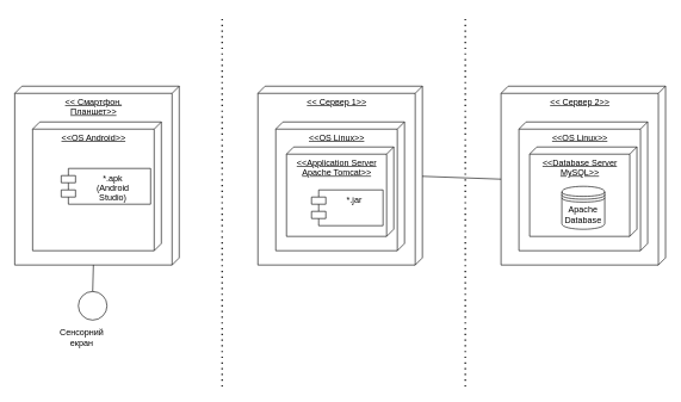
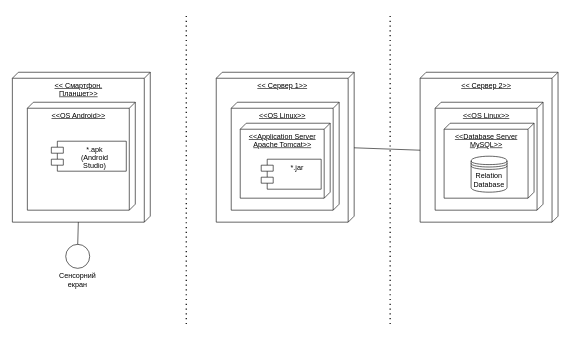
  <mxCell id="0" />
  <mxCell id="1" parent="0" />
  <mxCell id="2" value="&amp;lt;&amp;lt; Смартфон. &lt;br&gt;Планшет&amp;gt;&amp;gt;" style="verticalAlign=top;align=center;spacingTop=8;spacingLeft=2;spacingRight=12;shape=cube;size=10;direction=south;fontStyle=4;html=1;" parent="1" vertex="1"><mxGeometry x="20" y="120" width="230" height="250" as="geometry" /></mxCell>
  <mxCell id="3" value="&amp;lt;&amp;lt;ОS Android&amp;gt;&amp;gt;" style="verticalAlign=top;align=center;spacingTop=8;spacingLeft=2;spacingRight=12;shape=cube;size=10;direction=south;fontStyle=4;html=1;" parent="1" vertex="1"><mxGeometry x="45" y="170" width="180" height="180" as="geometry" /></mxCell>
  <mxCell id="4" value="*.apk&#10;(Android &#10;Studio)" style="shape=module;align=left;spacingLeft=20;align=center;verticalAlign=top;" parent="1" vertex="1"><mxGeometry x="85" y="235" width="125" height="50" as="geometry" /></mxCell>
  <mxCell id="5" value="" style="ellipse;whiteSpace=wrap;html=1;aspect=fixed;" parent="1" vertex="1"><mxGeometry x="109" y="407" width="40" height="40" as="geometry" /></mxCell>
- <mxCell id="6" value="Сенcорний екран" style="text;html=1;strokeColor=none;fillColor=none;align=center;verticalAlign=middle;whiteSpace=wrap;rounded=0;" parent="1" vertex="1"><mxGeometry x="84" y="456" width="60" height="30" as="geometry" /></mxCell>
+ <mxCell id="6" value="Сенcорний екран" style="text;html=1;strokeColor=none;fillColor=none;align=center;verticalAlign=middle;whiteSpace=wrap;rounded=0;" parent="1" vertex="1"><mxGeometry x="99" y="451" width="60" height="30" as="geometry" /></mxCell>
  <mxCell id="7" value="" style="endArrow=none;html=1;rounded=0;exitX=0;exitY=0;exitDx=250;exitDy=120;exitPerimeter=0;entryX=0.5;entryY=0;entryDx=0;entryDy=0;" parent="1" source="2" target="5" edge="1"><mxGeometry width="50" height="50" relative="1" as="geometry"><mxPoint x="520" y="340" as="sourcePoint" /><mxPoint x="570" y="290" as="targetPoint" /></mxGeometry></mxCell>
  <mxCell id="8" value="&amp;lt;&amp;lt; Сервер 1&amp;gt;&amp;gt;" style="verticalAlign=top;align=center;spacingTop=8;spacingLeft=2;spacingRight=12;shape=cube;size=10;direction=south;fontStyle=4;html=1;" parent="1" vertex="1"><mxGeometry x="360" y="120" width="230" height="250" as="geometry" /></mxCell>
  <mxCell id="9" value="&amp;lt;&amp;lt;ОS Linux&amp;gt;&amp;gt;" style="verticalAlign=top;align=center;spacingTop=8;spacingLeft=2;spacingRight=12;shape=cube;size=10;direction=south;fontStyle=4;html=1;" parent="1" vertex="1"><mxGeometry x="385" y="170" width="180" height="180" as="geometry" /></mxCell>
  <mxCell id="10" value="&amp;lt;&amp;lt;Application Server &lt;br&gt;Apache Tomcat&amp;gt;&amp;gt;" style="verticalAlign=top;align=center;spacingTop=8;spacingLeft=2;spacingRight=12;shape=cube;size=10;direction=south;fontStyle=4;html=1;" parent="1" vertex="1"><mxGeometry x="400" y="205" width="150" height="125" as="geometry" /></mxCell>
  <mxCell id="11" value="*.jar" style="shape=module;align=left;spacingLeft=20;align=center;verticalAlign=top;" parent="1" vertex="1"><mxGeometry x="435" y="265" width="100" height="50" as="geometry" /></mxCell>
  <mxCell id="12" value="&amp;lt;&amp;lt; Сервер 2&amp;gt;&amp;gt;" style="verticalAlign=top;align=center;spacingTop=8;spacingLeft=2;spacingRight=12;shape=cube;size=10;direction=south;fontStyle=4;html=1;" parent="1" vertex="1"><mxGeometry x="700" y="120" width="230" height="250" as="geometry" /></mxCell>
  <mxCell id="13" value="&amp;lt;&amp;lt;ОS Linux&amp;gt;&amp;gt;" style="verticalAlign=top;align=center;spacingTop=8;spacingLeft=2;spacingRight=12;shape=cube;size=10;direction=south;fontStyle=4;html=1;" parent="1" vertex="1"><mxGeometry x="725" y="170" width="180" height="180" as="geometry" /></mxCell>
  <mxCell id="14" value="&amp;lt;&amp;lt;Database Server&lt;br&gt;MySQL&amp;gt;&amp;gt;" style="verticalAlign=top;align=center;spacingTop=8;spacingLeft=2;spacingRight=12;shape=cube;size=10;direction=south;fontStyle=4;html=1;" parent="1" vertex="1"><mxGeometry x="740" y="205" width="150" height="125" as="geometry" /></mxCell>
  <mxCell id="15" value="" style="shape=datastore;whiteSpace=wrap;html=1;" parent="1" vertex="1"><mxGeometry x="785" y="260" width="60" height="60" as="geometry" /></mxCell>
- <mxCell id="16" value="Apache&lt;br&gt;Database" style="text;html=1;strokeColor=none;fillColor=none;align=center;verticalAlign=middle;whiteSpace=wrap;rounded=0;" parent="1" vertex="1"><mxGeometry x="785" y="285" width="60" height="30" as="geometry" /></mxCell>
+ <mxCell id="16" value="Relation&lt;br&gt;Database" style="text;html=1;strokeColor=none;fillColor=none;align=center;verticalAlign=middle;whiteSpace=wrap;rounded=0;" parent="1" vertex="1"><mxGeometry x="785" y="285" width="60" height="30" as="geometry" /></mxCell>
  <mxCell id="17" value="" style="endArrow=none;html=1;rounded=0;exitX=0.528;exitY=-0.008;exitDx=0;exitDy=0;exitPerimeter=0;entryX=0;entryY=0;entryDx=130;entryDy=230;entryPerimeter=0;" parent="1" target="12" edge="1"><mxGeometry width="50" height="50" relative="1" as="geometry"><mxPoint x="590" y="246" as="sourcePoint" /><mxPoint x="698.16" y="244" as="targetPoint" /></mxGeometry></mxCell>
  <mxCell id="18" value="" style="endArrow=none;dashed=1;html=1;dashPattern=1 3;strokeWidth=2;rounded=0;" parent="1" edge="1"><mxGeometry width="50" height="50" relative="1" as="geometry"><mxPoint x="310" y="540" as="sourcePoint" /><mxPoint x="310" y="20" as="targetPoint" /></mxGeometry></mxCell>
  <mxCell id="19" value="" style="endArrow=none;dashed=1;html=1;dashPattern=1 3;strokeWidth=2;rounded=0;" parent="1" edge="1"><mxGeometry width="50" height="50" relative="1" as="geometry"><mxPoint x="650" y="540" as="sourcePoint" /><mxPoint x="650" y="20" as="targetPoint" /></mxGeometry></mxCell>
